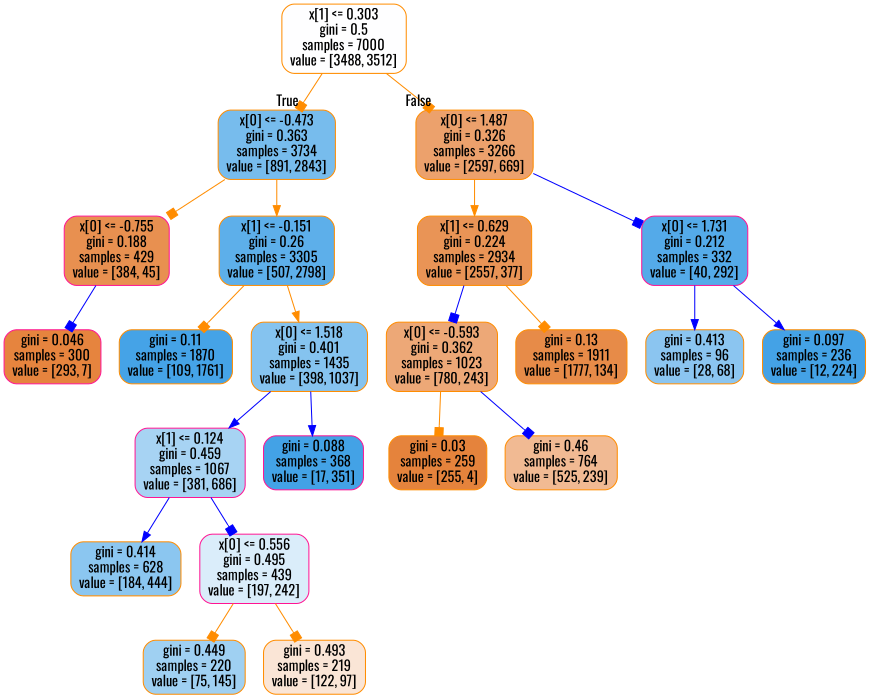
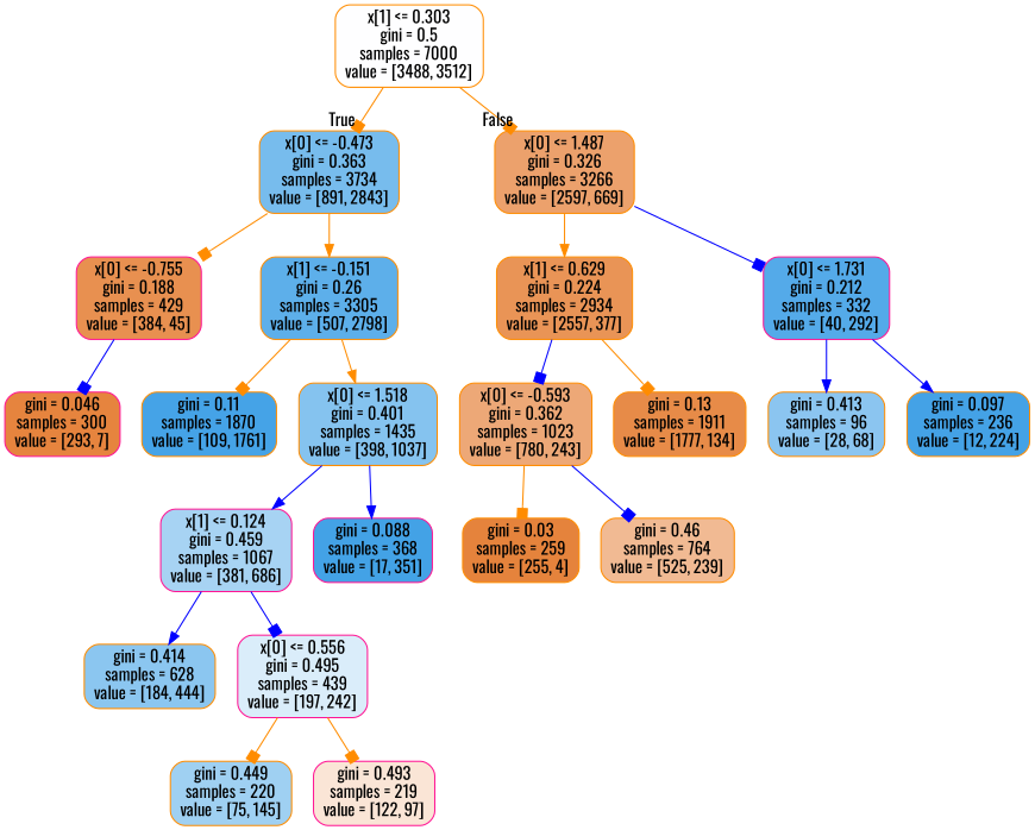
  digraph {
    fontname=Oswald
    node [color=darkorange fontname=Oswald shape=box style="filled, rounded"]
    edge [arrowhead=box color=darkorange fontname=Oswald]
    n1 [fillcolor="#fefeff" label="x[1] <= 0.303\ngini = 0.5\nsamples = 7000\nvalue = [3488, 3512]"]
    n2 [fillcolor="#77bced" label="x[0] <= -0.473\ngini = 0.363\nsamples = 3734\nvalue = [891, 2843]"]
    n3 [fillcolor="#eca16c" label="x[0] <= 1.487\ngini = 0.326\nsamples = 3266\nvalue = [2597, 669]"]
    n4 [color=deeppink fillcolor="#e89050" label="x[0] <= -0.755\ngini = 0.188\nsamples = 429\nvalue = [384, 45]"]
    n5 [fillcolor="#5dafea" label="x[1] <= -0.151\ngini = 0.26\nsamples = 3305\nvalue = [507, 2798]"]
    n6 [fillcolor="#e99456" label="x[1] <= 0.629\ngini = 0.224\nsamples = 2934\nvalue = [2557, 377]"]
    n7 [color=deeppink fillcolor="#54aae9" label="x[0] <= 1.731\ngini = 0.212\nsamples = 332\nvalue = [40, 292]"]
    n8 [color=deeppink fillcolor="#e6843e" label="gini = 0.046\nsamples = 300\nvalue = [293, 7]"]
    n9 [fillcolor="#45a3e7" label="gini = 0.11\nsamples = 1870\nvalue = [109, 1761]"]
    n10 [fillcolor="#85c3ef" label="x[0] <= 1.518\ngini = 0.401\nsamples = 1435\nvalue = [398, 1037]"]
    n11 [color=deeppink fillcolor="#a7d3f3" label="x[1] <= 0.124\ngini = 0.459\nsamples = 1067\nvalue = [381, 686]"]
    n12 [color=deeppink fillcolor="#43a2e6" label="gini = 0.088\nsamples = 368\nvalue = [17, 351]"]
    n13 [fillcolor="#8bc6f0" label="gini = 0.414\nsamples = 628\nvalue = [184, 444]"]
    n14 [color=deeppink fillcolor="#daedfa" label="x[0] <= 0.556\ngini = 0.495\nsamples = 439\nvalue = [197, 242]"]
    n15 [fillcolor="#9fd0f2" label="gini = 0.449\nsamples = 220\nvalue = [75, 145]"]
-   n16 [fillcolor="#fae5d6" label="gini = 0.493\nsamples = 219\nvalue = [122, 97]"]
+   n16 [color=deeppink fillcolor="#fae5d6" label="gini = 0.493\nsamples = 219\nvalue = [122, 97]"]
    n17 [fillcolor="#eda877" label="x[0] <= -0.593\ngini = 0.362\nsamples = 1023\nvalue = [780, 243]"]
    n18 [fillcolor="#e78b48" label="gini = 0.13\nsamples = 1911\nvalue = [1777, 134]"]
    n19 [fillcolor="#8bc5f0" label="gini = 0.413\nsamples = 96\nvalue = [28, 68]"]
    n20 [fillcolor="#44a2e6" label="gini = 0.097\nsamples = 236\nvalue = [12, 224]"]
    n21 [fillcolor="#e5833c" label="gini = 0.03\nsamples = 259\nvalue = [255, 4]"]
    n22 [fillcolor="#f1ba93" label="gini = 0.46\nsamples = 764\nvalue = [525, 239]"]
    n1 -> n2 [headlabel=True labelangle=45 labeldistance=2.5]
    n1 -> n3 [headlabel=False labelangle=-45 labeldistance=2.5]
    n2 -> n4
    n2 -> n5 [arrowhead=normal]
    n3 -> n6 [arrowhead=normal]
    n3 -> n7 [color=blue]
    n4 -> n8 [color=blue]
    n5 -> n9
    n5 -> n10 [arrowhead=normal]
    n6 -> n17 [color=blue]
    n6 -> n18
    n7 -> n19 [arrowhead=normal color=blue]
    n7 -> n20 [arrowhead=normal color=blue]
    n10 -> n11 [arrowhead=normal color=blue]
    n10 -> n12 [arrowhead=normal color=blue]
    n11 -> n13 [arrowhead=normal color=blue]
    n11 -> n14 [color=blue]
    n14 -> n15
    n14 -> n16
    n17 -> n21
    n17 -> n22 [color=blue]
  }
